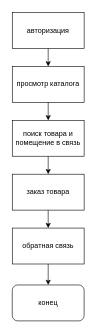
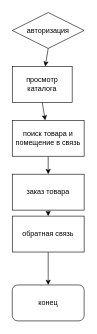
  <mxCell id="0" />
  <mxCell id="1" parent="0" />
  <mxCell id="2" value="конец" style="rounded=1;whiteSpace=wrap;html=1;" vertex="1" parent="1"><mxGeometry x="20" y="475" width="120" height="60" as="geometry" /></mxCell>
- <mxCell id="3" value="авторизация" style="rounded=0;whiteSpace=wrap;html=1;" vertex="1" parent="1"><mxGeometry x="20" y="20" width="120" height="60" as="geometry" /></mxCell>
- <mxCell id="4" value="обратная связь" style="rounded=0;whiteSpace=wrap;html=1;" vertex="1" parent="1"><mxGeometry x="20" y="380" width="120" height="60" as="geometry" /></mxCell>
+ <mxCell id="3" value="авторизация" style="rhombus;whiteSpace=wrap;html=1;" vertex="1" parent="1"><mxGeometry x="20" y="20" width="120" height="60" as="geometry" /></mxCell>
+ <mxCell id="4" value="обратная связь" style="rounded=0;whiteSpace=wrap;html=1;" vertex="1" parent="1"><mxGeometry x="20" y="360" width="120" height="60" as="geometry" /></mxCell>
  <mxCell id="5" value="заказ товара" style="rounded=0;whiteSpace=wrap;html=1;" vertex="1" parent="1"><mxGeometry x="20" y="290" width="120" height="60" as="geometry" /></mxCell>
  <mxCell id="6" value="поиск товара и помещение в связь" style="rounded=0;whiteSpace=wrap;html=1;" vertex="1" parent="1"><mxGeometry x="20" y="200" width="120" height="60" as="geometry" /></mxCell>
- <mxCell id="7" value="просмотр каталога" style="rounded=0;whiteSpace=wrap;html=1;" vertex="1" parent="1"><mxGeometry x="20" y="110" width="120" height="60" as="geometry" /></mxCell>
+ <mxCell id="7" value="просмотр каталога" style="rounded=0;whiteSpace=wrap;html=1;" vertex="1" parent="1"><mxGeometry x="20" y="110" width="100" height="60" as="geometry" /></mxCell>
  <mxCell id="8" value="" style="endArrow=classic;html=1;exitX=0.5;exitY=1;exitDx=0;exitDy=0;" edge="1" parent="1" source="3" target="7"><mxGeometry width="50" height="50" relative="1" as="geometry"><mxPoint x="300" y="340" as="sourcePoint" /><mxPoint x="350" y="290" as="targetPoint" /></mxGeometry></mxCell>
  <mxCell id="9" value="" style="endArrow=classic;html=1;exitX=0.5;exitY=1;exitDx=0;exitDy=0;" edge="1" parent="1" source="7" target="6"><mxGeometry width="50" height="50" relative="1" as="geometry"><mxPoint x="300" y="340" as="sourcePoint" /><mxPoint x="350" y="290" as="targetPoint" /></mxGeometry></mxCell>
  <mxCell id="10" value="" style="endArrow=classic;html=1;exitX=0.5;exitY=1;exitDx=0;exitDy=0;entryX=0.5;entryY=0;entryDx=0;entryDy=0;" edge="1" parent="1" source="6" target="5"><mxGeometry width="50" height="50" relative="1" as="geometry"><mxPoint x="300" y="340" as="sourcePoint" /><mxPoint x="350" y="290" as="targetPoint" /></mxGeometry></mxCell>
  <mxCell id="11" value="" style="endArrow=classic;html=1;exitX=0.5;exitY=1;exitDx=0;exitDy=0;entryX=0.5;entryY=0;entryDx=0;entryDy=0;" edge="1" parent="1" source="5" target="4"><mxGeometry width="50" height="50" relative="1" as="geometry"><mxPoint x="300" y="340" as="sourcePoint" /><mxPoint x="350" y="290" as="targetPoint" /></mxGeometry></mxCell>
  <mxCell id="12" value="" style="endArrow=classic;html=1;exitX=0.5;exitY=1;exitDx=0;exitDy=0;entryX=0.5;entryY=0;entryDx=0;entryDy=0;" edge="1" parent="1" source="4" target="2"><mxGeometry width="50" height="50" relative="1" as="geometry"><mxPoint x="300" y="340" as="sourcePoint" /><mxPoint x="350" y="290" as="targetPoint" /></mxGeometry></mxCell>
